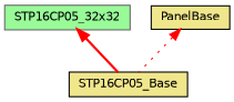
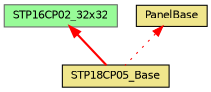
  digraph {
    node [color=black fillcolor=khaki fontname=Helvetica fontsize=10 shape=record style=filled]
    edge [color=red dir=back fontname=Helvetica fontsize=10 labelfontname=Helvetica labelfontsize=10]
-   n1 [color=gray40 fillcolor=palegreen fontcolor=black height=0.2 label=STP16CP05_32x32 width=0.4]
-   n2 [height=0.2 label=STP16CP05_Base width=0.4]
+   n1 [color=gray40 fillcolor=palegreen fontcolor=black height=0.2 label=STP16CP02_32x32 width=0.4]
+   n2 [height=0.2 label=STP18CP05_Base width=0.4]
    n3 [height=0.2 label=PanelBase width=0.4]
    n1 -> n2 [style=bold]
    n3 -> n2 [style=dotted]
  }
